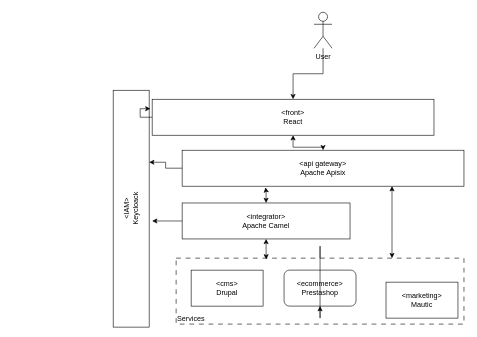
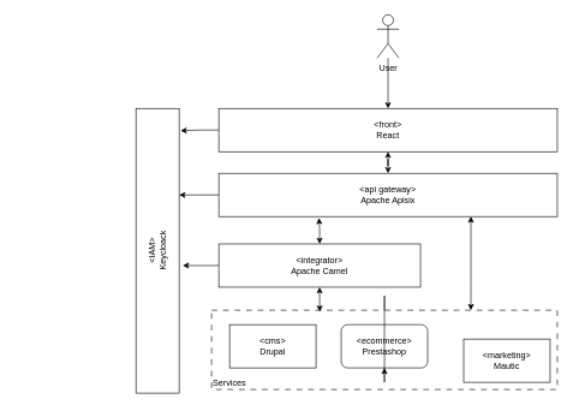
  <mxCell id="0" />
  <mxCell id="1" parent="0" />
  <mxCell id="2" value="Services" style="rounded=0;whiteSpace=wrap;html=1;dashed=1;dashPattern=8 8;align=left;verticalAlign=bottom;" parent="1" vertex="1"><mxGeometry x="293" y="430" width="480" height="110" as="geometry" /></mxCell>
  <mxCell id="3" value="&amp;lt;cms&amp;gt;&lt;br&gt;Drupal" style="rounded=0;whiteSpace=wrap;html=1;" parent="1" vertex="1"><mxGeometry x="318" y="450" width="120" height="60" as="geometry" /></mxCell>
  <mxCell id="4" value="&amp;lt;ecommerce&amp;gt;&lt;br&gt;Prestashop" style="whiteSpace=wrap;html=1;rounded=1;" parent="1" vertex="1"><mxGeometry x="473" y="450" width="120" height="60" as="geometry" /></mxCell>
  <mxCell id="5" value="&amp;lt;marketing&amp;gt;&lt;br&gt;Mautic" style="rounded=0;whiteSpace=wrap;html=1;" parent="1" vertex="1"><mxGeometry x="643" y="470" width="120" height="60" as="geometry" /></mxCell>
  <mxCell id="6" value="" style="edgeStyle=orthogonalEdgeStyle;rounded=0;orthogonalLoop=1;jettySize=auto;html=1;startArrow=classic;startFill=1;" parent="1" source="7" target="2" edge="1"><mxGeometry relative="1" as="geometry"><Array as="points"><mxPoint x="653" y="390" /><mxPoint x="653" y="390" /></Array></mxGeometry></mxCell>
- <mxCell id="7" value="&amp;lt;api gateway&amp;gt;&lt;br&gt;Apache Apisix" style="rounded=0;whiteSpace=wrap;html=1;" parent="1" vertex="1"><mxGeometry x="303" y="250" width="470" height="60" as="geometry" /></mxCell>
+ <mxCell id="7" value="&amp;lt;api gateway&amp;gt;&lt;br&gt;Apache Apisix" style="rounded=0;whiteSpace=wrap;html=1;" parent="1" vertex="1"><mxGeometry x="303" y="240" width="470" height="60" as="geometry" /></mxCell>
  <mxCell id="8" value="&amp;lt;IAM&amp;gt;&lt;br&gt;Keycloack" style="rounded=0;whiteSpace=wrap;html=1;rotation=-90;" parent="1" vertex="1"><mxGeometry x="20.5" y="317.5" width="395" height="60" as="geometry" /></mxCell>
  <mxCell id="9" style="edgeStyle=orthogonalEdgeStyle;rounded=0;orthogonalLoop=1;jettySize=auto;html=1;" edge="1" parent="1" source="10"><mxGeometry relative="1" as="geometry"><mxPoint x="253" y="368" as="targetPoint" /></mxGeometry></mxCell>
  <mxCell id="10" value="&amp;lt;integrator&amp;gt;&lt;br&gt;Apache Camel" style="rounded=0;whiteSpace=wrap;html=1;" parent="1" vertex="1"><mxGeometry x="303" y="338" width="280" height="60" as="geometry" /></mxCell>
  <mxCell id="11" value="" style="edgeStyle=orthogonalEdgeStyle;rounded=0;orthogonalLoop=1;jettySize=auto;html=1;startArrow=classic;startFill=1;" parent="1" source="12" target="7" edge="1"><mxGeometry relative="1" as="geometry" /></mxCell>
- <mxCell id="12" value="&amp;lt;front&amp;gt;&lt;br&gt;React" style="rounded=0;whiteSpace=wrap;html=1;" parent="1" vertex="1"><mxGeometry x="253" y="165" width="470" height="60" as="geometry" /></mxCell>
+ <mxCell id="12" value="&amp;lt;front&amp;gt;&lt;br&gt;React" style="rounded=0;whiteSpace=wrap;html=1;" parent="1" vertex="1"><mxGeometry x="303" y="150" width="470" height="60" as="geometry" /></mxCell>
  <mxCell id="13" style="edgeStyle=orthogonalEdgeStyle;rounded=0;orthogonalLoop=1;jettySize=auto;html=1;" parent="1" source="14" target="12" edge="1"><mxGeometry relative="1" as="geometry" /></mxCell>
  <mxCell id="14" value="User" style="shape=umlActor;verticalLabelPosition=bottom;verticalAlign=top;html=1;outlineConnect=0;" parent="1" vertex="1"><mxGeometry x="523" y="20" width="30" height="60" as="geometry" /></mxCell>
  <mxCell id="15" style="edgeStyle=orthogonalEdgeStyle;rounded=0;orthogonalLoop=1;jettySize=auto;html=1;entryX=0.313;entryY=0.018;entryDx=0;entryDy=0;entryPerimeter=0;startArrow=classic;startFill=1;" edge="1" parent="1" source="10" target="2"><mxGeometry relative="1" as="geometry" /></mxCell>
  <mxCell id="16" style="edgeStyle=orthogonalEdgeStyle;rounded=0;orthogonalLoop=1;jettySize=auto;html=1;entryX=0.296;entryY=1.033;entryDx=0;entryDy=0;entryPerimeter=0;startArrow=classic;startFill=1;" edge="1" parent="1" source="10" target="7"><mxGeometry relative="1" as="geometry" /></mxCell>
  <mxCell id="17" style="edgeStyle=orthogonalEdgeStyle;rounded=0;orthogonalLoop=1;jettySize=auto;html=1;entryX=0.696;entryY=1;entryDx=0;entryDy=0;entryPerimeter=0;" edge="1" parent="1" source="7" target="8"><mxGeometry relative="1" as="geometry" /></mxCell>
  <mxCell id="18" style="edgeStyle=orthogonalEdgeStyle;rounded=0;orthogonalLoop=1;jettySize=auto;html=1;" edge="1" parent="1" source="2" target="4"><mxGeometry relative="1" as="geometry" /></mxCell>
  <mxCell id="19" style="edgeStyle=orthogonalEdgeStyle;rounded=0;orthogonalLoop=1;jettySize=auto;html=1;entryX=0.922;entryY=1.033;entryDx=0;entryDy=0;entryPerimeter=0;" edge="1" parent="1" source="12" target="8"><mxGeometry relative="1" as="geometry" /></mxCell>
